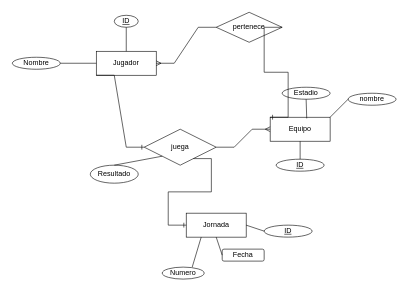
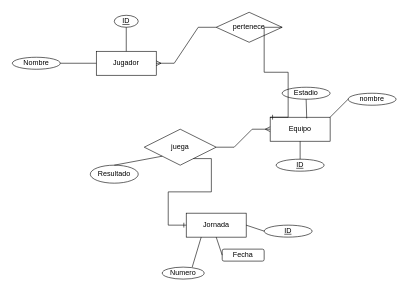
  <mxCell id="0" />
  <mxCell id="1" parent="0" />
  <mxCell id="2" value="Jugador" style="whiteSpace=wrap;html=1;align=center;" vertex="1" parent="1"><mxGeometry x="160" y="85" width="100" height="40" as="geometry" /></mxCell>
  <mxCell id="3" value="Equipo" style="rounded=0;whiteSpace=wrap;html=1;" vertex="1" parent="1"><mxGeometry x="450" y="195" width="100" height="40" as="geometry" /></mxCell>
  <mxCell id="4" value="Jornada" style="whiteSpace=wrap;html=1;align=center;" vertex="1" parent="1"><mxGeometry x="310" y="355" width="100" height="40" as="geometry" /></mxCell>
  <mxCell id="5" value="" style="endArrow=none;html=1;rounded=0;entryX=0.25;entryY=1;entryDx=0;entryDy=0;exitX=1;exitY=0.5;exitDx=0;exitDy=0;" edge="1" parent="1" target="4"><mxGeometry width="50" height="50" relative="1" as="geometry"><mxPoint x="320" y="445" as="sourcePoint" /><mxPoint x="330" y="505" as="targetPoint" /></mxGeometry></mxCell>
  <mxCell id="6" value="Fecha" style="whiteSpace=wrap;html=1;align=center;rounded=1;" vertex="1" parent="1"><mxGeometry x="370" y="415" width="70" height="20" as="geometry" /></mxCell>
  <mxCell id="7" value="" style="endArrow=none;html=1;rounded=0;entryX=0.5;entryY=1;entryDx=0;entryDy=0;exitX=0;exitY=0.5;exitDx=0;exitDy=0;" edge="1" parent="1" source="6" target="4"><mxGeometry width="50" height="50" relative="1" as="geometry"><mxPoint x="310" y="615" as="sourcePoint" /><mxPoint x="360" y="565" as="targetPoint" /></mxGeometry></mxCell>
  <mxCell id="8" value="juega" style="shape=rhombus;perimeter=rhombusPerimeter;whiteSpace=wrap;html=1;align=center;" vertex="1" parent="1"><mxGeometry x="240" y="215" width="120" height="60" as="geometry" /></mxCell>
  <mxCell id="9" value="ID" style="ellipse;whiteSpace=wrap;html=1;align=center;fontStyle=4;" vertex="1" parent="1"><mxGeometry x="460" y="265" width="80" height="20" as="geometry" /></mxCell>
  <mxCell id="10" value="" style="endArrow=none;html=1;rounded=0;entryX=0.5;entryY=1;entryDx=0;entryDy=0;exitX=0.5;exitY=0;exitDx=0;exitDy=0;" edge="1" parent="1" source="9" target="3"><mxGeometry relative="1" as="geometry"><mxPoint x="290" y="255" as="sourcePoint" /><mxPoint x="450" y="255" as="targetPoint" /></mxGeometry></mxCell>
  <mxCell id="11" value="Estadio" style="ellipse;whiteSpace=wrap;html=1;align=center;" vertex="1" parent="1"><mxGeometry x="470" y="145" width="80" height="20" as="geometry" /></mxCell>
  <mxCell id="12" value="" style="endArrow=none;html=1;rounded=0;entryX=0.61;entryY=0.05;entryDx=0;entryDy=0;entryPerimeter=0;exitX=0.5;exitY=1;exitDx=0;exitDy=0;" edge="1" parent="1" source="11" target="3"><mxGeometry relative="1" as="geometry"><mxPoint x="330" y="175" as="sourcePoint" /><mxPoint x="490" y="175" as="targetPoint" /></mxGeometry></mxCell>
  <mxCell id="13" value="pertenece" style="shape=rhombus;perimeter=rhombusPerimeter;whiteSpace=wrap;html=1;align=center;" vertex="1" parent="1"><mxGeometry x="360" y="20" width="110" height="50" as="geometry" /></mxCell>
  <mxCell id="14" value="" style="edgeStyle=entityRelationEdgeStyle;fontSize=12;html=1;endArrow=ERone;endFill=1;rounded=0;entryX=0;entryY=0;entryDx=0;entryDy=0;exitX=1;exitY=0.5;exitDx=0;exitDy=0;" edge="1" parent="1" source="13" target="3"><mxGeometry width="100" height="100" relative="1" as="geometry"><mxPoint x="220" y="315" as="sourcePoint" /><mxPoint x="320" y="215" as="targetPoint" /></mxGeometry></mxCell>
  <mxCell id="15" value="" style="edgeStyle=entityRelationEdgeStyle;fontSize=12;html=1;endArrow=ERmany;rounded=0;entryX=1;entryY=0.5;entryDx=0;entryDy=0;exitX=0;exitY=0.5;exitDx=0;exitDy=0;" edge="1" parent="1" source="13" target="2"><mxGeometry width="100" height="100" relative="1" as="geometry"><mxPoint x="300" y="185" as="sourcePoint" /><mxPoint x="400" y="85" as="targetPoint" /></mxGeometry></mxCell>
  <mxCell id="16" value="Nombre" style="ellipse;whiteSpace=wrap;html=1;align=center;" vertex="1" parent="1"><mxGeometry x="20" y="95" width="80" height="20" as="geometry" /></mxCell>
  <mxCell id="17" value="" style="endArrow=none;html=1;rounded=0;entryX=0;entryY=0.5;entryDx=0;entryDy=0;exitX=1;exitY=0.5;exitDx=0;exitDy=0;" edge="1" parent="1" source="16" target="2"><mxGeometry relative="1" as="geometry"><mxPoint x="70" y="165" as="sourcePoint" /><mxPoint x="230" y="165" as="targetPoint" /></mxGeometry></mxCell>
  <mxCell id="18" value="ID" style="ellipse;whiteSpace=wrap;html=1;align=center;fontStyle=4;" vertex="1" parent="1"><mxGeometry x="190" y="25" width="40" height="20" as="geometry" /></mxCell>
  <mxCell id="19" value="" style="endArrow=none;html=1;rounded=0;entryX=0.5;entryY=0;entryDx=0;entryDy=0;exitX=0.5;exitY=1;exitDx=0;exitDy=0;" edge="1" parent="1" source="18" target="2"><mxGeometry relative="1" as="geometry"><mxPoint x="210" y="55" as="sourcePoint" /><mxPoint x="370" y="55" as="targetPoint" /></mxGeometry></mxCell>
  <mxCell id="20" value="" style="edgeStyle=entityRelationEdgeStyle;fontSize=12;html=1;endArrow=ERmany;rounded=0;entryX=0;entryY=0.5;entryDx=0;entryDy=0;exitX=1;exitY=0.5;exitDx=0;exitDy=0;" edge="1" parent="1" source="8" target="3"><mxGeometry width="100" height="100" relative="1" as="geometry"><mxPoint x="560" y="355" as="sourcePoint" /><mxPoint x="660" y="255" as="targetPoint" /></mxGeometry></mxCell>
  <mxCell id="21" value="" style="edgeStyle=entityRelationEdgeStyle;fontSize=12;html=1;endArrow=ERone;endFill=1;rounded=0;exitX=0.683;exitY=0.817;exitDx=0;exitDy=0;exitPerimeter=0;" edge="1" parent="1" source="8"><mxGeometry width="100" height="100" relative="1" as="geometry"><mxPoint x="310" y="275" as="sourcePoint" /><mxPoint x="310" y="375" as="targetPoint" /></mxGeometry></mxCell>
  <mxCell id="22" value="Resultado" style="ellipse;whiteSpace=wrap;html=1;align=center;" vertex="1" parent="1"><mxGeometry x="150" y="275" width="80" height="30" as="geometry" /></mxCell>
  <mxCell id="23" value="" style="endArrow=none;html=1;rounded=0;exitX=0;exitY=1;exitDx=0;exitDy=0;entryX=0.5;entryY=0;entryDx=0;entryDy=0;" edge="1" parent="1" source="8" target="22"><mxGeometry relative="1" as="geometry"><mxPoint x="500" y="365" as="sourcePoint" /><mxPoint x="660" y="365" as="targetPoint" /></mxGeometry></mxCell>
  <mxCell id="24" value="nombre" style="ellipse;whiteSpace=wrap;html=1;align=center;" vertex="1" parent="1"><mxGeometry x="580" y="155" width="80" height="20" as="geometry" /></mxCell>
  <mxCell id="25" value="" style="endArrow=none;html=1;rounded=0;entryX=1;entryY=0;entryDx=0;entryDy=0;exitX=0;exitY=0.5;exitDx=0;exitDy=0;" edge="1" parent="1" source="24" target="3"><mxGeometry relative="1" as="geometry"><mxPoint x="590" y="175" as="sourcePoint" /><mxPoint x="510" y="245" as="targetPoint" /></mxGeometry></mxCell>
- <mxCell id="26" value="" style="edgeStyle=entityRelationEdgeStyle;fontSize=12;html=1;endArrow=ERone;endFill=1;rounded=0;exitX=0;exitY=1;exitDx=0;exitDy=0;" edge="1" parent="1" source="2" target="8"><mxGeometry width="100" height="100" relative="1" as="geometry"><mxPoint x="450" y="80" as="sourcePoint" /><mxPoint x="460" y="205" as="targetPoint" /></mxGeometry></mxCell>
  <mxCell id="27" value="ID" style="ellipse;whiteSpace=wrap;html=1;align=center;fontStyle=4;" vertex="1" parent="1"><mxGeometry x="440" y="375" width="80" height="20" as="geometry" /></mxCell>
  <mxCell id="28" value="" style="endArrow=none;html=1;rounded=0;entryX=1;entryY=0.5;entryDx=0;entryDy=0;exitX=0;exitY=0.5;exitDx=0;exitDy=0;" edge="1" parent="1" source="27" target="4"><mxGeometry width="50" height="50" relative="1" as="geometry"><mxPoint x="380" y="435" as="sourcePoint" /><mxPoint x="370" y="405" as="targetPoint" /></mxGeometry></mxCell>
  <mxCell id="29" value="Numero" style="ellipse;whiteSpace=wrap;html=1;align=center;" vertex="1" parent="1"><mxGeometry x="270" y="445" width="70" height="20" as="geometry" /></mxCell>
